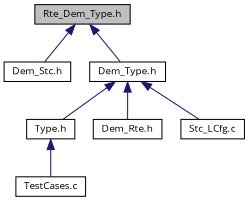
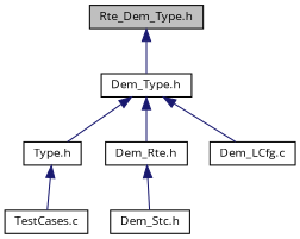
  digraph {
    fontname="Open Sans"
    node [color=black fillcolor=white fontname="Open Sans" fontsize=10 shape=record style=filled]
    edge [color=midnightblue dir=back fontname="Open Sans" fontsize=10 labelfontname=Helvetica labelfontsize=10 style=solid]
    n1 [fillcolor=grey75 fontcolor=black height=0.2 label="Rte_Dem_Type.h" width=0.4]
    n2 [height=0.2 label="Dem_Stc.h" width=0.4]
    n3 [height=0.2 label="Dem_Type.h" width=0.4]
    n4 [height=0.2 label="Type.h" width=0.4]
    n5 [height=0.2 label="Dem_Rte.h" width=0.4]
-   n6 [height=0.2 label="Stc_LCfg.c" width=0.4]
+   n6 [height=0.2 label="Dem_LCfg.c" width=0.4]
    n7 [height=0.2 label="TestCases.c" width=0.4]
-   n1 -> n2
+   n5 -> n2
    n1 -> n3
    n3 -> n4
    n3 -> n5
    n3 -> n6
    n4 -> n7
  }
